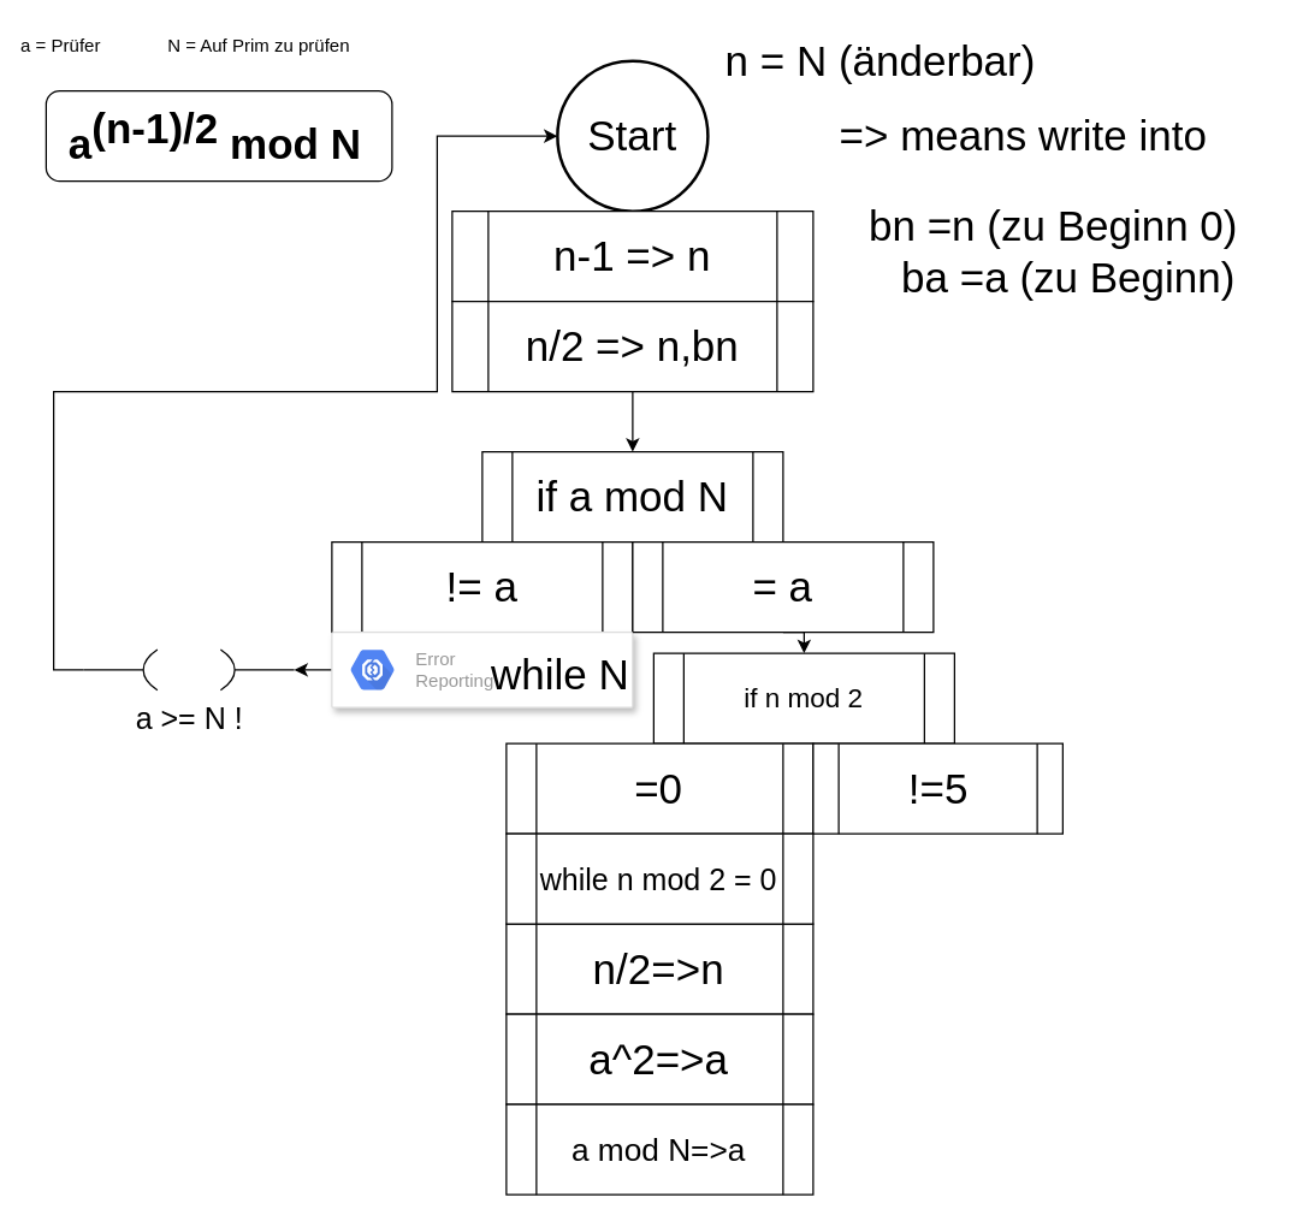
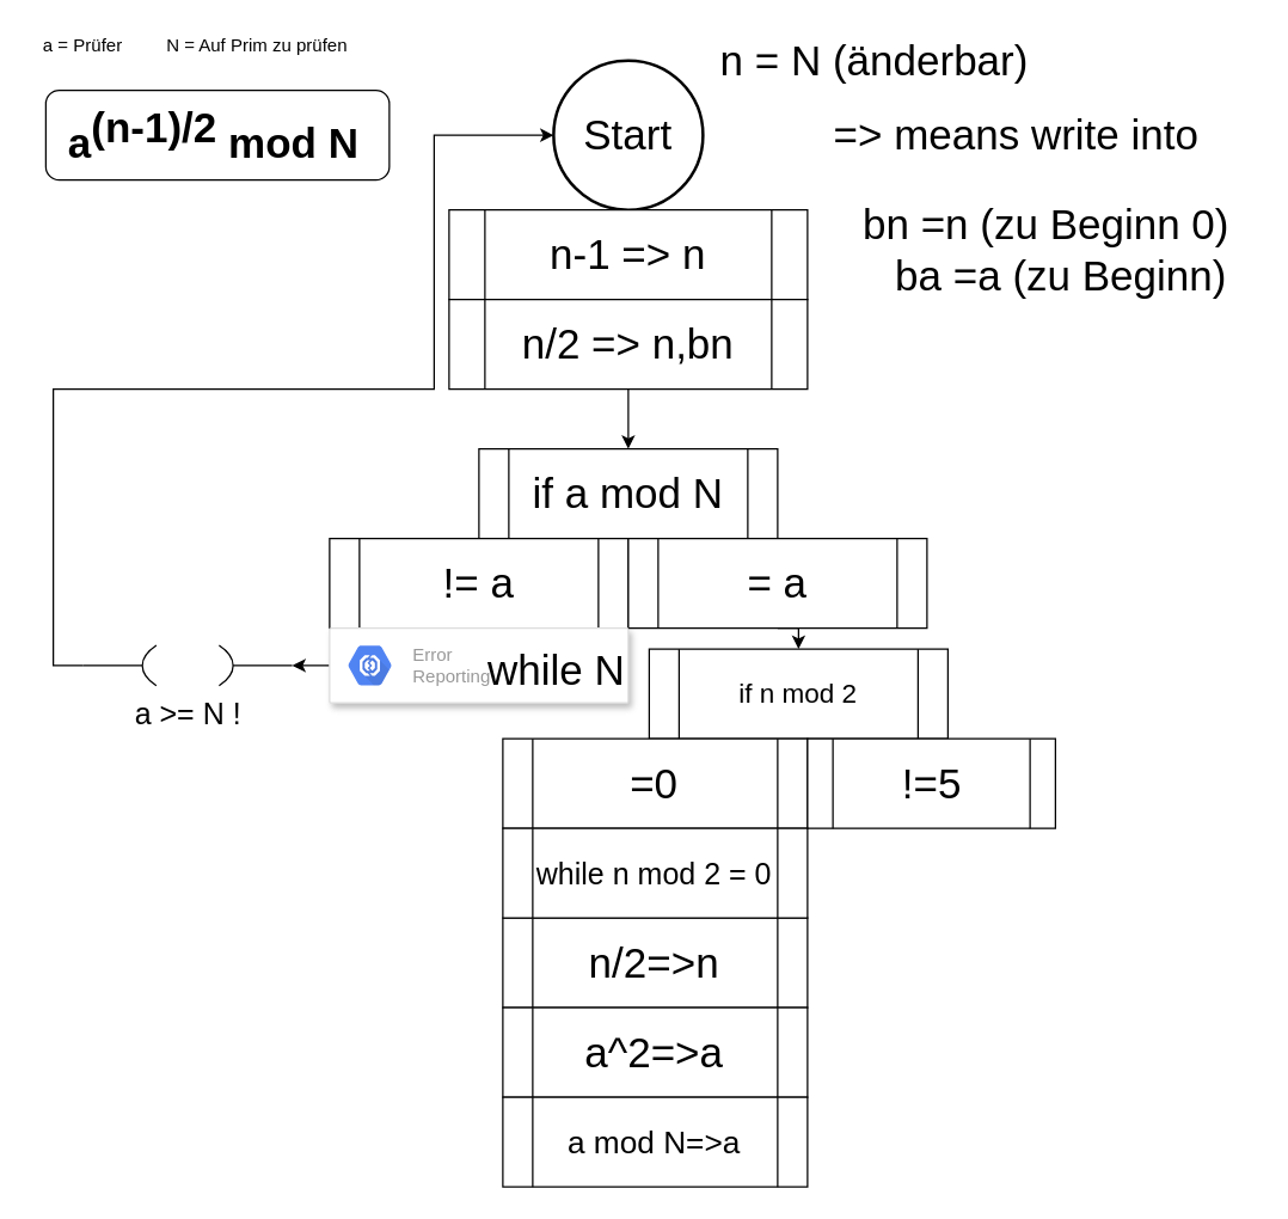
  <mxCell id="0" />
  <mxCell id="1" parent="0" />
- <mxCell id="2" value="a = Prüfer" parent="1" style="text;html=1;strokeColor=none;fillColor=none;align=center;verticalAlign=middle;whiteSpace=wrap;rounded=0;" vertex="1"><mxGeometry x="5" y="20" as="geometry" width="70" height="20" /></mxCell>
+ <mxCell id="2" value="a = Prüfer" parent="1" style="text;html=1;strokeColor=none;fillColor=none;align=center;verticalAlign=middle;whiteSpace=wrap;rounded=0;" vertex="1"><mxGeometry as="geometry" width="70" height="20" x="20" y="20" /></mxCell>
  <mxCell id="3" value="&amp;nbsp;N = Auf Prim zu prüfen" parent="1" style="text;html=1;strokeColor=none;fillColor=none;align=center;verticalAlign=middle;whiteSpace=wrap;rounded=0;" vertex="1"><mxGeometry as="geometry" width="140" height="20" x="100" y="20" /></mxCell>
  <mxCell id="4" value="" parent="1" style="rounded=1;whiteSpace=wrap;html=1;" vertex="1"><mxGeometry as="geometry" width="230" height="60" x="30" y="60" /></mxCell>
  <mxCell id="5" value="a&lt;sup style=&quot;font-size: 28px&quot;&gt;(n-1)/2&lt;/sup&gt; mod N" parent="1" style="text;html=1;strokeColor=none;fillColor=none;align=center;verticalAlign=middle;whiteSpace=wrap;rounded=0;fontSize=28;fontStyle=1" vertex="1"><mxGeometry as="geometry" width="215" height="40" x="35" y="70" /></mxCell>
  <mxCell id="6" value="Start" parent="1" style="strokeWidth=2;html=1;shape=mxgraph.flowchart.start_2;whiteSpace=wrap;fontSize=28;" vertex="1"><mxGeometry as="geometry" width="100" height="100" x="370" y="40" /></mxCell>
  <mxCell id="7" value="n-1 =&amp;gt; n" parent="1" style="shape=process;whiteSpace=wrap;html=1;backgroundOutline=1;fontSize=28;" vertex="1"><mxGeometry as="geometry" width="240" height="60" x="300" y="140" /></mxCell>
  <mxCell id="8" parent="1" style="edgeStyle=orthogonalEdgeStyle;rounded=0;orthogonalLoop=1;jettySize=auto;html=1;exitX=0.5;exitY=1;exitDx=0;exitDy=0;entryX=0.5;entryY=0;entryDx=0;entryDy=0;fontSize=28;" edge="1" source="9" target="11"><mxGeometry as="geometry" relative="1" /></mxCell>
  <mxCell id="9" value="n/2 =&amp;gt; n,bn" parent="1" style="shape=process;whiteSpace=wrap;html=1;backgroundOutline=1;fontSize=28;" vertex="1"><mxGeometry as="geometry" width="240" height="60" x="300" y="200" /></mxCell>
  <mxCell id="10" value="n = N (änderbar)" parent="1" style="text;html=1;strokeColor=none;fillColor=none;align=center;verticalAlign=middle;whiteSpace=wrap;rounded=0;fontSize=28;" vertex="1"><mxGeometry as="geometry" width="210" height="20" x="480" y="30" /></mxCell>
  <mxCell id="11" value="if a mod N" parent="1" style="shape=process;whiteSpace=wrap;html=1;backgroundOutline=1;fontSize=28;" vertex="1"><mxGeometry as="geometry" width="200" height="60" x="320" y="300" /></mxCell>
  <mxCell id="12" value="!= a" parent="1" style="shape=process;whiteSpace=wrap;html=1;backgroundOutline=1;fontSize=28;" vertex="1"><mxGeometry as="geometry" width="200" height="60" x="220" y="360" /></mxCell>
  <mxCell id="13" parent="1" style="edgeStyle=orthogonalEdgeStyle;rounded=0;orthogonalLoop=1;jettySize=auto;html=1;exitX=0.5;exitY=1;exitDx=0;exitDy=0;entryX=0.5;entryY=0;entryDx=0;entryDy=0;" edge="1" source="14" target="19"><mxGeometry as="geometry" relative="1" /></mxCell>
  <mxCell id="14" value="= a" parent="1" style="shape=process;whiteSpace=wrap;html=1;backgroundOutline=1;fontSize=28;" vertex="1"><mxGeometry as="geometry" width="200" height="60" x="420" y="360" /></mxCell>
  <mxCell id="15" parent="1" style="edgeStyle=orthogonalEdgeStyle;rounded=0;orthogonalLoop=1;jettySize=auto;html=1;exitX=0;exitY=0.5;exitDx=0;exitDy=0;entryX=1;entryY=0.5;entryDx=0;entryDy=0;entryPerimeter=0;fontSize=20;" edge="1" source="16" target="29"><mxGeometry as="geometry" relative="1" /></mxCell>
  <mxCell id="16" value="while N" parent="1" style="strokeColor=#dddddd;fillColor=#ffffff;shadow=1;strokeWidth=1;rounded=1;absoluteArcSize=1;arcSize=2;fontSize=28;align=right;" vertex="1"><mxGeometry as="geometry" width="200" height="50" x="220" y="420" /></mxCell>
  <mxCell id="17" value="Error&#10;Reporting" parent="16" style="dashed=0;connectable=0;html=1;fillColor=#5184F3;strokeColor=none;shape=mxgraph.gcp2.hexIcon;prIcon=error_reporting;part=1;labelPosition=right;verticalLabelPosition=middle;align=left;verticalAlign=middle;spacingLeft=5;fontColor=#999999;fontSize=12;" vertex="1"><mxGeometry as="geometry" width="44" height="39" y="0.5" relative="1"><mxPoint as="offset" x="5" y="-19.5" /></mxGeometry></mxCell>
  <mxCell id="18" value="=&amp;gt; means write into" parent="1" style="text;html=1;strokeColor=none;fillColor=none;align=center;verticalAlign=middle;whiteSpace=wrap;rounded=0;fontSize=28;" vertex="1"><mxGeometry as="geometry" width="260" height="20" x="550" y="80" /></mxCell>
  <mxCell id="19" value="&lt;div align=&quot;center&quot; style=&quot;font-size: 18px&quot;&gt;if n mod 2&lt;/div&gt;" parent="1" style="shape=process;whiteSpace=wrap;html=1;backgroundOutline=1;fontSize=28;align=center;" vertex="1"><mxGeometry as="geometry" width="200" height="60" x="434" y="434" /></mxCell>
  <mxCell id="20" value="bn =n (zu Beginn 0)" parent="1" style="text;html=1;strokeColor=none;fillColor=none;align=center;verticalAlign=middle;whiteSpace=wrap;rounded=0;fontSize=28;" vertex="1"><mxGeometry as="geometry" width="260" height="20" x="570" y="140" /></mxCell>
  <mxCell id="21" value="&lt;div align=&quot;center&quot;&gt;=0&lt;/div&gt;" parent="1" style="shape=process;whiteSpace=wrap;html=1;backgroundOutline=1;fontSize=28;align=center;" vertex="1"><mxGeometry as="geometry" width="204" height="60" x="336" y="494" /></mxCell>
  <mxCell id="22" value="&lt;div align=&quot;center&quot;&gt;!=5&lt;/div&gt;" parent="1" style="shape=process;whiteSpace=wrap;html=1;backgroundOutline=1;fontSize=28;align=center;" vertex="1"><mxGeometry as="geometry" width="166" height="60" x="540" y="494" /></mxCell>
  <mxCell id="23" value="&lt;div align=&quot;center&quot;&gt;n/2=&amp;gt;n&lt;/div&gt;" parent="1" style="shape=process;whiteSpace=wrap;html=1;backgroundOutline=1;fontSize=28;align=center;" vertex="1"><mxGeometry as="geometry" width="204" height="60" x="336" y="614" /></mxCell>
  <mxCell id="24" value="&lt;div align=&quot;center&quot;&gt;a^2=&amp;gt;a&lt;/div&gt;" parent="1" style="shape=process;whiteSpace=wrap;html=1;backgroundOutline=1;fontSize=28;align=center;" vertex="1"><mxGeometry as="geometry" width="204" height="60" x="336" y="674" /></mxCell>
  <mxCell id="25" value="ba =a (zu Beginn)" parent="1" style="text;html=1;strokeColor=none;fillColor=none;align=center;verticalAlign=middle;whiteSpace=wrap;rounded=0;fontSize=28;" vertex="1"><mxGeometry as="geometry" width="260" height="20" x="580" y="174" /></mxCell>
  <mxCell id="26" value="&lt;div align=&quot;center&quot; style=&quot;font-size: 21px&quot;&gt;a mod N=&amp;gt;a&lt;/div&gt;" parent="1" style="shape=process;whiteSpace=wrap;html=1;backgroundOutline=1;fontSize=21;align=center;" vertex="1"><mxGeometry as="geometry" width="204" height="60" x="336" y="734" /></mxCell>
  <mxCell id="27" value="while n mod 2 = 0" parent="1" style="shape=process;whiteSpace=wrap;html=1;backgroundOutline=1;fontSize=20;" vertex="1"><mxGeometry as="geometry" width="204" height="60" x="336" y="554" /></mxCell>
  <mxCell id="28" parent="1" style="edgeStyle=orthogonalEdgeStyle;rounded=0;orthogonalLoop=1;jettySize=auto;html=1;exitX=0;exitY=0.5;exitDx=0;exitDy=0;exitPerimeter=0;entryX=0;entryY=0.5;entryDx=0;entryDy=0;entryPerimeter=0;fontSize=20;" edge="1" source="29" target="6"><mxGeometry as="geometry" relative="1"><Array as="points"><mxPoint x="35" y="445" /><mxPoint x="35" y="260" /><mxPoint x="290" y="260" /><mxPoint x="290" y="90" /></Array></mxGeometry></mxCell>
  <mxCell id="29" value="a &amp;gt;= N !" parent="1" style="pointerEvents=1;verticalLabelPosition=bottom;shadow=0;dashed=0;align=center;fillColor=#ffffff;html=1;verticalAlign=top;strokeWidth=1;shape=mxgraph.electrical.plc_ladder.output_1;fontSize=20;" vertex="1"><mxGeometry as="geometry" width="140" height="27" x="55" y="431.5" /></mxCell>
